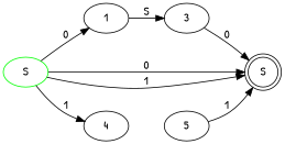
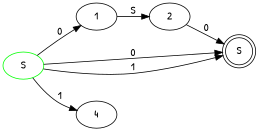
  digraph {
    fontname="Patrick Hand"
    rankdir=LR
    node [fontname="Patrick Hand"]
    edge [fontname="Patrick Hand"]
    n1 [color=green label=S]
    1
    n3 [label=S shape=doublecircle]
    4
-   2 [label=3]
-   5
+   2
    n1 -> 1 [label=0]
    n1 -> n3 [label=0]
    n1 -> n3 [label=1]
    n1 -> 4 [label=1]
    1 -> 2 [label=S]
    2 -> n3 [label=0]
-   5 -> n3 [label=1]
  }
